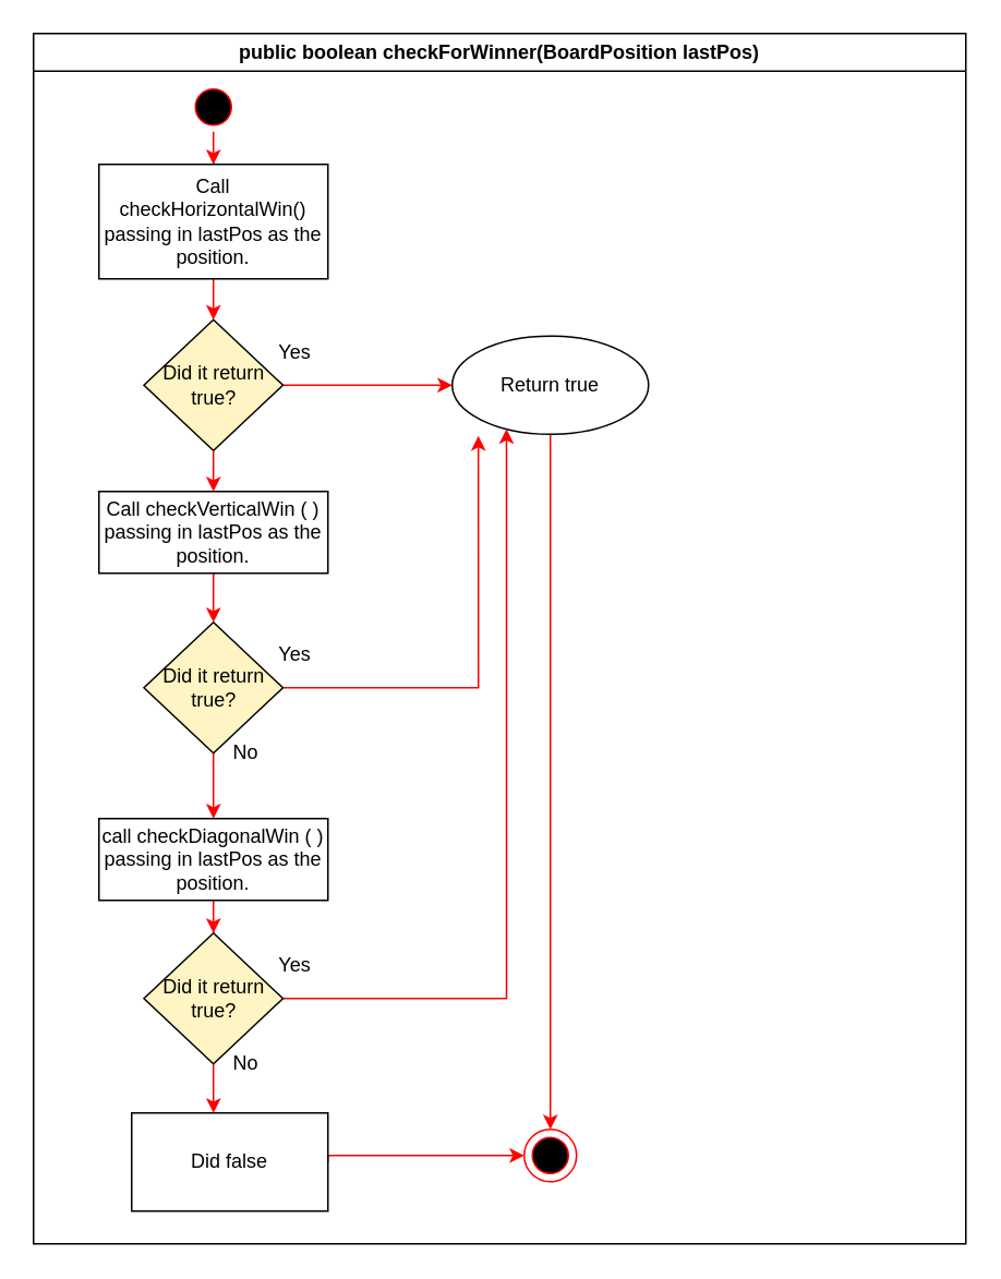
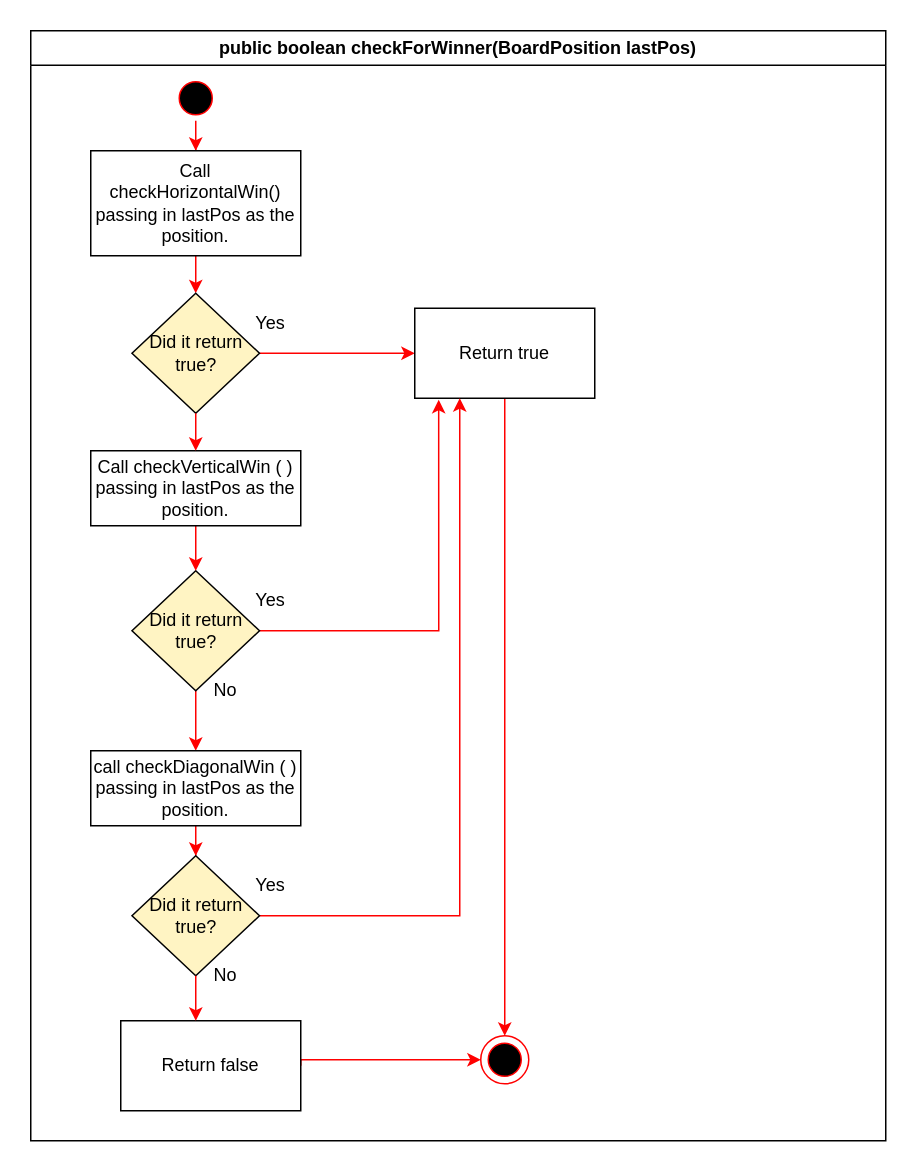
  <mxCell id="0" />
  <mxCell id="1" parent="0" />
  <mxCell id="2" value="public boolean checkForWinner(BoardPosition lastPos)" style="swimlane;whiteSpace=wrap" parent="1" vertex="1"><mxGeometry x="20" y="20" width="570" height="740" as="geometry"><mxRectangle x="530" y="40" width="300" height="23" as="alternateBounds" /></mxGeometry></mxCell>
  <mxCell id="3" value="" style="edgeStyle=orthogonalEdgeStyle;rounded=0;orthogonalLoop=1;jettySize=auto;html=1;strokeColor=#FF0000;" parent="2" source="4" target="6" edge="1"><mxGeometry relative="1" as="geometry" /></mxCell>
  <mxCell id="4" value="" style="ellipse;shape=startState;fillColor=#000000;strokeColor=#ff0000;" parent="2" vertex="1"><mxGeometry x="95" y="30" width="30" height="30" as="geometry" /></mxCell>
  <mxCell id="5" value="" style="edgeStyle=orthogonalEdgeStyle;rounded=0;orthogonalLoop=1;jettySize=auto;html=1;strokeColor=#FF0000;" parent="2" source="6" target="8" edge="1"><mxGeometry relative="1" as="geometry" /></mxCell>
  <mxCell id="6" value="Call checkHorizontalWin() passing in lastPos as the position." style="rounded=0;whiteSpace=wrap;html=1;" parent="2" vertex="1"><mxGeometry x="40" y="80" width="140" height="70" as="geometry" /></mxCell>
  <mxCell id="7" value="" style="edgeStyle=orthogonalEdgeStyle;rounded=0;orthogonalLoop=1;jettySize=auto;html=1;entryX=0;entryY=0.5;entryDx=0;entryDy=0;strokeColor=#FF0000;" parent="2" source="8" target="10" edge="1"><mxGeometry relative="1" as="geometry"><mxPoint x="245" y="235" as="targetPoint" /></mxGeometry></mxCell>
  <mxCell id="8" value="Did it return true?" style="rhombus;whiteSpace=wrap;html=1;fillColor=#FFF4C3;" parent="2" vertex="1"><mxGeometry x="67.5" y="175" width="85" height="80" as="geometry" /></mxCell>
  <mxCell id="9" style="edgeStyle=orthogonalEdgeStyle;rounded=0;orthogonalLoop=1;jettySize=auto;html=1;exitX=0.5;exitY=1;exitDx=0;exitDy=0;entryX=0.5;entryY=0;entryDx=0;entryDy=0;strokeColor=#FF0000;" edge="1" parent="2" source="10" target="14"><mxGeometry relative="1" as="geometry" /></mxCell>
- <mxCell id="10" value="Return true" style="ellipse;whiteSpace=wrap;html=1;" parent="2" vertex="1"><mxGeometry x="256" y="185" width="120" height="60" as="geometry" /></mxCell>
+ <mxCell id="10" value="Return true" style="rounded=0;whiteSpace=wrap;html=1;" parent="2" vertex="1"><mxGeometry x="256" y="185" width="120" height="60" as="geometry" /></mxCell>
  <mxCell id="11" value="Yes" style="text;html=1;strokeColor=none;fillColor=none;align=center;verticalAlign=middle;whiteSpace=wrap;rounded=0;" parent="2" vertex="1"><mxGeometry x="140" y="185" width="40" height="20" as="geometry" /></mxCell>
  <mxCell id="12" value="No" style="text;html=1;strokeColor=none;fillColor=none;align=center;verticalAlign=middle;whiteSpace=wrap;rounded=0;" parent="2" vertex="1"><mxGeometry x="110" y="430" width="40" height="20" as="geometry" /></mxCell>
  <mxCell id="13" value="" style="group" parent="2" vertex="1" connectable="0"><mxGeometry x="300" y="670" width="32" height="32" as="geometry" /></mxCell>
  <mxCell id="14" value="" style="ellipse;whiteSpace=wrap;html=1;aspect=fixed;fillColor=#ffffff;strokeColor=#FF0000;" parent="13" vertex="1"><mxGeometry width="32" height="32" as="geometry" /></mxCell>
  <mxCell id="15" value="" style="ellipse;shape=startState;fillColor=#000000;strokeColor=#ff0000;" parent="13" vertex="1"><mxGeometry x="1" y="1" width="30" height="30" as="geometry" /></mxCell>
  <mxCell id="16" style="edgeStyle=orthogonalEdgeStyle;rounded=0;orthogonalLoop=1;jettySize=auto;html=1;exitX=1;exitY=0.5;exitDx=0;exitDy=0;entryX=0.133;entryY=1.017;entryDx=0;entryDy=0;strokeColor=#FF0000;entryPerimeter=0;" edge="1" parent="2" source="18" target="10"><mxGeometry relative="1" as="geometry" /></mxCell>
  <mxCell id="17" style="edgeStyle=orthogonalEdgeStyle;rounded=0;orthogonalLoop=1;jettySize=auto;html=1;exitX=0.5;exitY=1;exitDx=0;exitDy=0;entryX=0.5;entryY=0;entryDx=0;entryDy=0;strokeColor=#FF0000;" edge="1" parent="2" source="18" target="24"><mxGeometry relative="1" as="geometry" /></mxCell>
  <mxCell id="18" value="Did it return true?" style="rhombus;whiteSpace=wrap;html=1;fillColor=#FFF4C3;" vertex="1" parent="2"><mxGeometry x="67.5" y="360" width="85" height="80" as="geometry" /></mxCell>
  <mxCell id="19" style="edgeStyle=orthogonalEdgeStyle;rounded=0;orthogonalLoop=1;jettySize=auto;html=1;exitX=0.5;exitY=1;exitDx=0;exitDy=0;entryX=0.5;entryY=0;entryDx=0;entryDy=0;strokeColor=#FF0000;" edge="1" parent="2" source="20" target="18"><mxGeometry relative="1" as="geometry" /></mxCell>
  <mxCell id="20" value="Call checkVerticalWin ( ) passing in lastPos as the position." style="whiteSpace=wrap;html=1;fillColor=#FFFFFF;" vertex="1" parent="2"><mxGeometry x="40" y="280" width="140" height="50" as="geometry" /></mxCell>
  <mxCell id="21" value="" style="edgeStyle=orthogonalEdgeStyle;rounded=0;orthogonalLoop=1;jettySize=auto;html=1;strokeColor=#FF0000;" edge="1" parent="2" source="8" target="20"><mxGeometry relative="1" as="geometry" /></mxCell>
  <mxCell id="22" value="Yes" style="text;html=1;strokeColor=none;fillColor=none;align=center;verticalAlign=middle;whiteSpace=wrap;rounded=0;" vertex="1" parent="2"><mxGeometry x="140" y="370" width="40" height="20" as="geometry" /></mxCell>
  <mxCell id="23" style="edgeStyle=orthogonalEdgeStyle;rounded=0;orthogonalLoop=1;jettySize=auto;html=1;exitX=0.5;exitY=1;exitDx=0;exitDy=0;strokeColor=#FF0000;" edge="1" parent="2" source="24" target="27"><mxGeometry relative="1" as="geometry" /></mxCell>
  <mxCell id="24" value="call checkDiagonalWin ( ) passing in lastPos as the position." style="whiteSpace=wrap;html=1;fillColor=#FFFFFF;" vertex="1" parent="2"><mxGeometry x="40" y="480" width="140" height="50" as="geometry" /></mxCell>
  <mxCell id="25" value="No" style="text;html=1;strokeColor=none;fillColor=none;align=center;verticalAlign=middle;whiteSpace=wrap;rounded=0;" vertex="1" parent="2"><mxGeometry x="110" y="620" width="40" height="20" as="geometry" /></mxCell>
  <mxCell id="26" style="edgeStyle=orthogonalEdgeStyle;rounded=0;orthogonalLoop=1;jettySize=auto;html=1;exitX=1;exitY=0.5;exitDx=0;exitDy=0;entryX=0.25;entryY=1;entryDx=0;entryDy=0;strokeColor=#FF0000;" edge="1" parent="2" source="27" target="10"><mxGeometry relative="1" as="geometry" /></mxCell>
  <mxCell id="27" value="Did it return true?" style="rhombus;whiteSpace=wrap;html=1;fillColor=#FFF4C3;" vertex="1" parent="2"><mxGeometry x="67.5" y="550" width="85" height="80" as="geometry" /></mxCell>
  <mxCell id="28" value="Yes" style="text;html=1;strokeColor=none;fillColor=none;align=center;verticalAlign=middle;whiteSpace=wrap;rounded=0;" vertex="1" parent="2"><mxGeometry x="140" y="560" width="40" height="20" as="geometry" /></mxCell>
  <mxCell id="29" style="edgeStyle=orthogonalEdgeStyle;rounded=0;orthogonalLoop=1;jettySize=auto;html=1;exitX=1;exitY=0.5;exitDx=0;exitDy=0;entryX=0;entryY=0.5;entryDx=0;entryDy=0;strokeColor=#FF0000;" edge="1" parent="1" source="30" target="14"><mxGeometry relative="1" as="geometry"><Array as="points"><mxPoint x="200" y="706" /></Array></mxGeometry></mxCell>
- <mxCell id="30" value="Did false" style="rounded=0;whiteSpace=wrap;html=1;" parent="1" vertex="1"><mxGeometry x="80" y="680" width="120" height="60" as="geometry" /></mxCell>
+ <mxCell id="30" value="Return false" style="rounded=0;whiteSpace=wrap;html=1;" parent="1" vertex="1"><mxGeometry x="80" y="680" width="120" height="60" as="geometry" /></mxCell>
  <mxCell id="31" style="edgeStyle=orthogonalEdgeStyle;rounded=0;orthogonalLoop=1;jettySize=auto;html=1;exitX=0;exitY=0.5;exitDx=0;exitDy=0;entryX=0.417;entryY=0;entryDx=0;entryDy=0;entryPerimeter=0;strokeColor=#FF0000;" edge="1" parent="1" source="25" target="30"><mxGeometry relative="1" as="geometry" /></mxCell>
